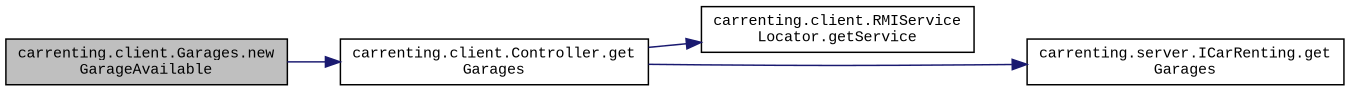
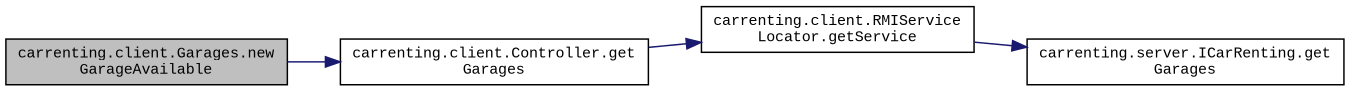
  digraph {
    fontname="Liberation Mono"
    rankdir=LR
    node [color=black fillcolor=white fontname="Liberation Mono" fontsize=10 shape=record style=filled]
    edge [color=midnightblue fontname="Liberation Mono" fontsize=10 labelfontname=Helvetica labelfontsize=10 style=solid]
    n1 [fillcolor=grey75 fontcolor=black height=0.2 label="carrenting.client.Garages.new\lGarageAvailable" width=0.4]
    n2 [height=0.2 label="carrenting.client.Controller.get\lGarages" width=0.4]
    n3 [height=0.2 label="carrenting.client.RMIService\lLocator.getService" width=0.4]
    n4 [height=0.2 label="carrenting.server.ICarRenting.get\lGarages" width=0.4]
    n1 -> n2
    n2 -> n3
-   n2 -> n4
+   n3 -> n4
  }
